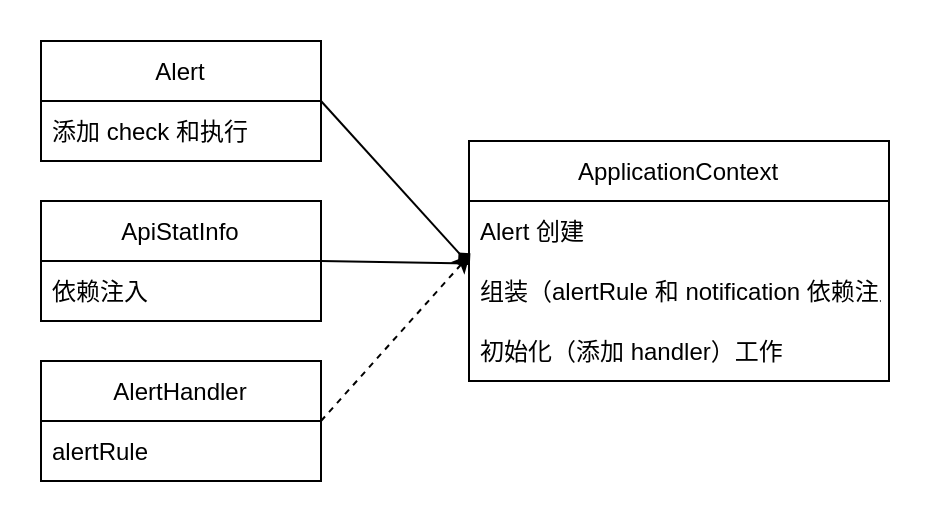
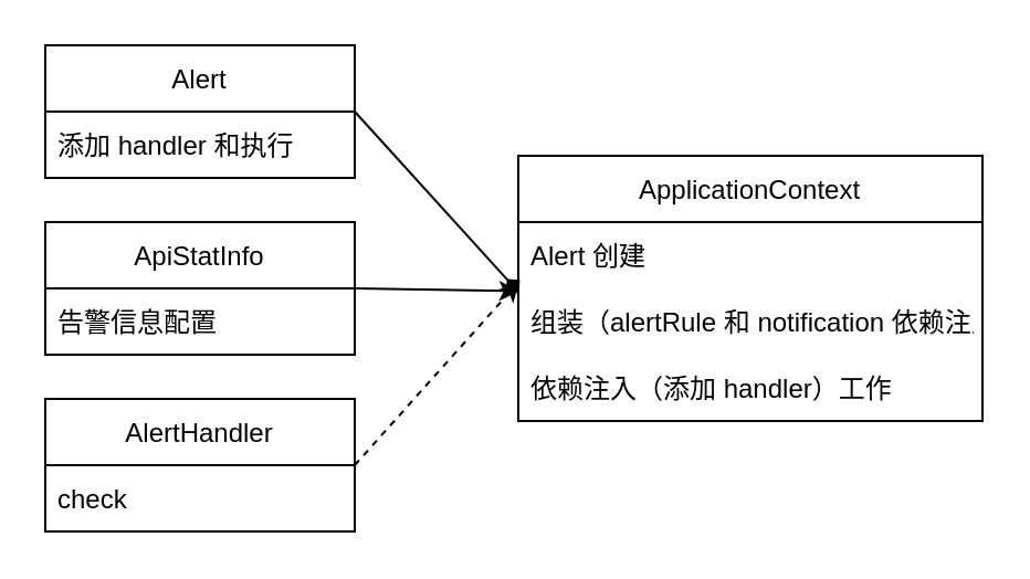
  <mxCell id="0" />
  <mxCell id="1" parent="0" />
  <mxCell id="2" value="AlertHandler" style="swimlane;fontStyle=0;childLayout=stackLayout;horizontal=1;startSize=30;horizontalStack=0;resizeParent=1;resizeParentMax=0;resizeLast=0;collapsible=1;marginBottom=0;" vertex="1" parent="1"><mxGeometry x="20" y="180" width="140" height="60" as="geometry" /></mxCell>
- <mxCell id="3" value="alertRule" style="text;strokeColor=none;fillColor=none;align=left;verticalAlign=middle;spacingLeft=4;spacingRight=4;overflow=hidden;points=[[0,0.5],[1,0.5]];portConstraint=eastwest;rotatable=0;" vertex="1" parent="2"><mxGeometry y="30" width="140" height="30" as="geometry" /></mxCell>
+ <mxCell id="3" value="check" style="text;strokeColor=none;fillColor=none;align=left;verticalAlign=middle;spacingLeft=4;spacingRight=4;overflow=hidden;points=[[0,0.5],[1,0.5]];portConstraint=eastwest;rotatable=0;" vertex="1" parent="2"><mxGeometry y="30" width="140" height="30" as="geometry" /></mxCell>
  <mxCell id="4" value="ApiStatInfo" style="swimlane;fontStyle=0;childLayout=stackLayout;horizontal=1;startSize=30;horizontalStack=0;resizeParent=1;resizeParentMax=0;resizeLast=0;collapsible=1;marginBottom=0;" vertex="1" parent="1"><mxGeometry x="20" y="100" width="140" height="60" as="geometry" /></mxCell>
- <mxCell id="5" value="依赖注入" style="text;strokeColor=none;fillColor=none;align=left;verticalAlign=middle;spacingLeft=4;spacingRight=4;overflow=hidden;points=[[0,0.5],[1,0.5]];portConstraint=eastwest;rotatable=0;" vertex="1" parent="4"><mxGeometry y="30" width="140" height="30" as="geometry" /></mxCell>
+ <mxCell id="5" value="告警信息配置" style="text;strokeColor=none;fillColor=none;align=left;verticalAlign=middle;spacingLeft=4;spacingRight=4;overflow=hidden;points=[[0,0.5],[1,0.5]];portConstraint=eastwest;rotatable=0;" vertex="1" parent="4"><mxGeometry y="30" width="140" height="30" as="geometry" /></mxCell>
  <mxCell id="6" style="edgeStyle=none;html=1;exitX=1;exitY=0.5;exitDx=0;exitDy=0;entryX=0.002;entryY=0.067;entryDx=0;entryDy=0;entryPerimeter=0;endArrow=diamond;" edge="1" parent="1" source="7" target="11"><mxGeometry relative="1" as="geometry" /></mxCell>
  <mxCell id="7" value="Alert" style="swimlane;fontStyle=0;childLayout=stackLayout;horizontal=1;startSize=30;horizontalStack=0;resizeParent=1;resizeParentMax=0;resizeLast=0;collapsible=1;marginBottom=0;" vertex="1" parent="1"><mxGeometry x="20" y="20" width="140" height="60" as="geometry" /></mxCell>
- <mxCell id="8" value="添加 check 和执行" style="text;strokeColor=none;fillColor=none;align=left;verticalAlign=middle;spacingLeft=4;spacingRight=4;overflow=hidden;points=[[0,0.5],[1,0.5]];portConstraint=eastwest;rotatable=0;" vertex="1" parent="7"><mxGeometry y="30" width="140" height="30" as="geometry" /></mxCell>
+ <mxCell id="8" value="添加 handler 和执行" style="text;strokeColor=none;fillColor=none;align=left;verticalAlign=middle;spacingLeft=4;spacingRight=4;overflow=hidden;points=[[0,0.5],[1,0.5]];portConstraint=eastwest;rotatable=0;" vertex="1" parent="7"><mxGeometry y="30" width="140" height="30" as="geometry" /></mxCell>
  <mxCell id="9" value="ApplicationContext" style="swimlane;fontStyle=0;childLayout=stackLayout;horizontal=1;startSize=30;horizontalStack=0;resizeParent=1;resizeParentMax=0;resizeLast=0;collapsible=1;marginBottom=0;" vertex="1" parent="1"><mxGeometry x="234" y="70" width="210" height="120" as="geometry" /></mxCell>
  <mxCell id="10" value="Alert 创建" style="text;strokeColor=none;fillColor=none;align=left;verticalAlign=middle;spacingLeft=4;spacingRight=4;overflow=hidden;points=[[0,0.5],[1,0.5]];portConstraint=eastwest;rotatable=0;" vertex="1" parent="9"><mxGeometry y="30" width="210" height="30" as="geometry" /></mxCell>
  <mxCell id="11" value="组装（alertRule 和 notification 依赖注入" style="text;strokeColor=none;fillColor=none;align=left;verticalAlign=middle;spacingLeft=4;spacingRight=4;overflow=hidden;points=[[0,0.5],[1,0.5]];portConstraint=eastwest;rotatable=0;" vertex="1" parent="9"><mxGeometry y="60" width="210" height="30" as="geometry" /></mxCell>
- <mxCell id="12" value="初始化（添加 handler）工作" style="text;strokeColor=none;fillColor=none;align=left;verticalAlign=middle;spacingLeft=4;spacingRight=4;overflow=hidden;points=[[0,0.5],[1,0.5]];portConstraint=eastwest;rotatable=0;" vertex="1" parent="9"><mxGeometry y="90" width="210" height="30" as="geometry" /></mxCell>
- <mxCell id="13" style="edgeStyle=none;html=1;exitX=1;exitY=0.5;exitDx=0;exitDy=0;entryX=0.002;entryY=0.041;entryDx=0;entryDy=0;entryPerimeter=0;endArrow=none;" edge="1" parent="1" source="4" target="11"><mxGeometry relative="1" as="geometry"><mxPoint x="170" y="60" as="sourcePoint" /><mxPoint x="244.42" y="142.01" as="targetPoint" /></mxGeometry></mxCell>
+ <mxCell id="12" value="依赖注入（添加 handler）工作" style="text;strokeColor=none;fillColor=none;align=left;verticalAlign=middle;spacingLeft=4;spacingRight=4;overflow=hidden;points=[[0,0.5],[1,0.5]];portConstraint=eastwest;rotatable=0;" vertex="1" parent="9"><mxGeometry y="90" width="210" height="30" as="geometry" /></mxCell>
+ <mxCell id="13" style="edgeStyle=none;html=1;exitX=1;exitY=0.5;exitDx=0;exitDy=0;entryX=0.002;entryY=0.041;entryDx=0;entryDy=0;entryPerimeter=0;" edge="1" parent="1" source="4" target="11"><mxGeometry relative="1" as="geometry"><mxPoint x="170" y="60" as="sourcePoint" /><mxPoint x="244.42" y="142.01" as="targetPoint" /></mxGeometry></mxCell>
  <mxCell id="14" style="edgeStyle=none;html=1;exitX=1;exitY=0;exitDx=0;exitDy=0;entryX=0.002;entryY=-0.104;entryDx=0;entryDy=0;entryPerimeter=0;exitPerimeter=0;dashed=1;" edge="1" parent="1" source="3" target="11"><mxGeometry relative="1" as="geometry"><mxPoint x="180" y="70" as="sourcePoint" /><mxPoint x="254.42" y="152.01" as="targetPoint" /></mxGeometry></mxCell>
